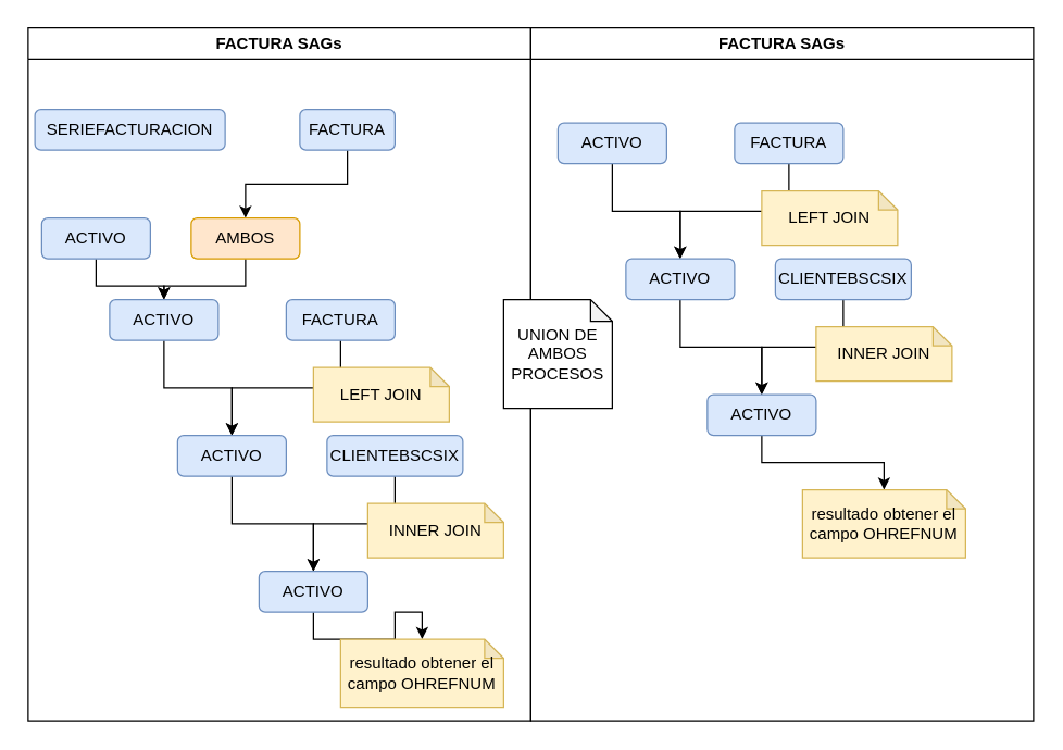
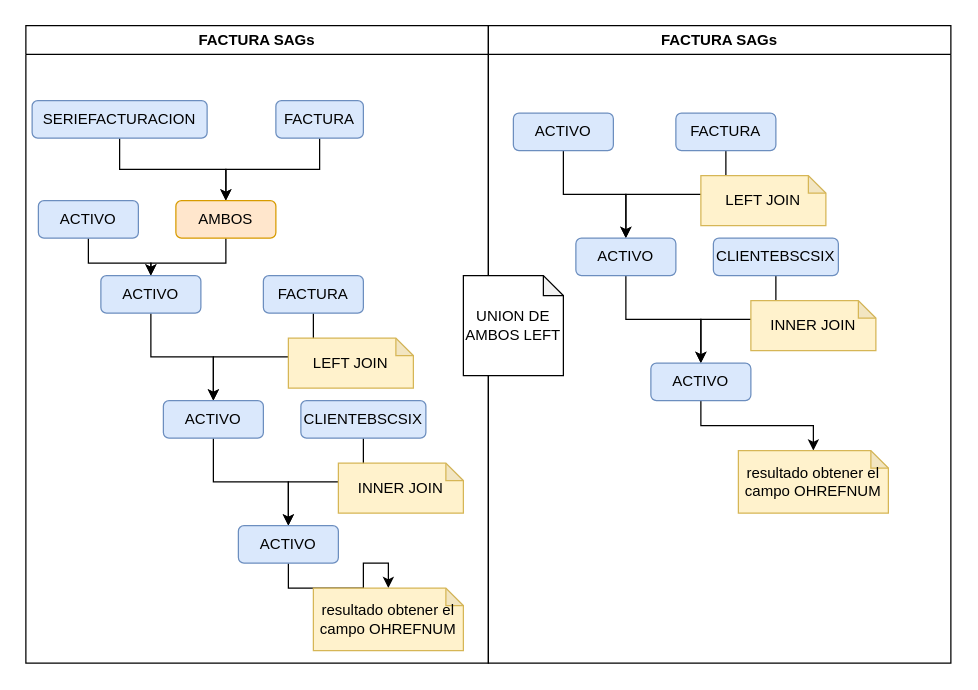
  <mxCell id="0" />
  <mxCell id="1" parent="0" />
  <mxCell id="2" value="FACTURA SAGs" style="swimlane;whiteSpace=wrap;html=1;" vertex="1" parent="1"><mxGeometry x="20" y="20" width="370" height="510" as="geometry" /></mxCell>
+ <mxCell id="3" style="edgeStyle=orthogonalEdgeStyle;rounded=0;orthogonalLoop=1;jettySize=auto;html=1;entryX=0.5;entryY=0;entryDx=0;entryDy=0;" edge="1" parent="2" source="4" target="8"><mxGeometry relative="1" as="geometry" /></mxCell>
  <mxCell id="4" value="&lt;p style=&quot;language:es-PE;margin-top:0pt;margin-bottom:0pt;margin-left:0in;&lt;br/&gt;text-indent:0in;text-align:left&quot;&gt;SERIEFACTURACION&lt;/p&gt;" style="rounded=1;whiteSpace=wrap;html=1;fillColor=#dae8fc;strokeColor=#6c8ebf;" vertex="1" parent="2"><mxGeometry x="5" y="60" width="140" height="30" as="geometry" /></mxCell>
  <mxCell id="5" style="edgeStyle=orthogonalEdgeStyle;rounded=0;orthogonalLoop=1;jettySize=auto;html=1;" edge="1" parent="2" source="6" target="8"><mxGeometry relative="1" as="geometry" /></mxCell>
  <mxCell id="6" value="&lt;p style=&quot;language:es-PE;margin-top:0pt;margin-bottom:0pt;margin-left:0in;&lt;br/&gt;text-indent:0in;text-align:left&quot;&gt;FACTURA&lt;/p&gt;" style="rounded=1;whiteSpace=wrap;html=1;fillColor=#dae8fc;strokeColor=#6c8ebf;" vertex="1" parent="2"><mxGeometry x="200" y="60" width="70" height="30" as="geometry" /></mxCell>
  <mxCell id="7" style="edgeStyle=orthogonalEdgeStyle;rounded=0;orthogonalLoop=1;jettySize=auto;html=1;" edge="1" parent="2" source="8" target="14"><mxGeometry relative="1" as="geometry" /></mxCell>
  <mxCell id="8" value="AMBOS" style="rounded=1;whiteSpace=wrap;html=1;fillColor=#ffe6cc;strokeColor=#d79b00;" vertex="1" parent="2"><mxGeometry x="120" y="140" width="80" height="30" as="geometry" /></mxCell>
  <mxCell id="9" style="edgeStyle=orthogonalEdgeStyle;rounded=0;orthogonalLoop=1;jettySize=auto;html=1;entryX=0.5;entryY=0;entryDx=0;entryDy=0;" edge="1" parent="2" source="10" target="14"><mxGeometry relative="1" as="geometry" /></mxCell>
  <mxCell id="10" value="ACTIVO" style="rounded=1;whiteSpace=wrap;html=1;fillColor=#dae8fc;strokeColor=#6c8ebf;" vertex="1" parent="2"><mxGeometry x="10" y="140" width="80" height="30" as="geometry" /></mxCell>
  <mxCell id="11" style="edgeStyle=orthogonalEdgeStyle;rounded=0;orthogonalLoop=1;jettySize=auto;html=1;entryX=0.5;entryY=0;entryDx=0;entryDy=0;" edge="1" parent="2" source="12" target="16"><mxGeometry relative="1" as="geometry" /></mxCell>
  <mxCell id="12" value="FACTURA" style="rounded=1;whiteSpace=wrap;html=1;fillColor=#dae8fc;strokeColor=#6c8ebf;" vertex="1" parent="2"><mxGeometry x="190" y="200" width="80" height="30" as="geometry" /></mxCell>
  <mxCell id="13" style="edgeStyle=orthogonalEdgeStyle;rounded=0;orthogonalLoop=1;jettySize=auto;html=1;entryX=0.5;entryY=0;entryDx=0;entryDy=0;" edge="1" parent="2" source="14" target="16"><mxGeometry relative="1" as="geometry" /></mxCell>
  <mxCell id="14" value="ACTIVO" style="rounded=1;whiteSpace=wrap;html=1;fillColor=#dae8fc;strokeColor=#6c8ebf;" vertex="1" parent="2"><mxGeometry x="60" y="200" width="80" height="30" as="geometry" /></mxCell>
  <mxCell id="15" style="edgeStyle=orthogonalEdgeStyle;rounded=0;orthogonalLoop=1;jettySize=auto;html=1;entryX=0.5;entryY=0;entryDx=0;entryDy=0;" edge="1" parent="2" source="16" target="21"><mxGeometry relative="1" as="geometry" /></mxCell>
  <mxCell id="16" value="ACTIVO" style="rounded=1;whiteSpace=wrap;html=1;fillColor=#dae8fc;strokeColor=#6c8ebf;" vertex="1" parent="2"><mxGeometry x="110" y="300" width="80" height="30" as="geometry" /></mxCell>
  <mxCell id="17" style="edgeStyle=orthogonalEdgeStyle;rounded=0;orthogonalLoop=1;jettySize=auto;html=1;entryX=0.5;entryY=0;entryDx=0;entryDy=0;" edge="1" parent="2" source="18" target="21"><mxGeometry relative="1" as="geometry" /></mxCell>
  <mxCell id="18" value="CLIENTEBSCSIX" style="rounded=1;whiteSpace=wrap;html=1;fillColor=#dae8fc;strokeColor=#6c8ebf;" vertex="1" parent="2"><mxGeometry x="220" y="300" width="100" height="30" as="geometry" /></mxCell>
  <mxCell id="19" value="LEFT JOIN" style="shape=note;whiteSpace=wrap;html=1;backgroundOutline=1;darkOpacity=0.05;size=14;fillColor=#fff2cc;strokeColor=#d6b656;" vertex="1" parent="2"><mxGeometry x="210" y="250" width="100" height="40" as="geometry" /></mxCell>
  <mxCell id="20" style="edgeStyle=orthogonalEdgeStyle;rounded=0;orthogonalLoop=1;jettySize=auto;html=1;" edge="1" parent="2" source="21" target="23"><mxGeometry relative="1" as="geometry" /></mxCell>
  <mxCell id="21" value="ACTIVO" style="rounded=1;whiteSpace=wrap;html=1;fillColor=#dae8fc;strokeColor=#6c8ebf;" vertex="1" parent="2"><mxGeometry x="170" y="400" width="80" height="30" as="geometry" /></mxCell>
  <mxCell id="22" value="INNER JOIN" style="shape=note;whiteSpace=wrap;html=1;backgroundOutline=1;darkOpacity=0.05;size=14;fillColor=#fff2cc;strokeColor=#d6b656;" vertex="1" parent="2"><mxGeometry x="250" y="350" width="100" height="40" as="geometry" /></mxCell>
  <mxCell id="23" value="resultado obtener el campo&amp;nbsp;OHREFNUM" style="shape=note;whiteSpace=wrap;html=1;backgroundOutline=1;darkOpacity=0.05;size=14;fillColor=#fff2cc;strokeColor=#d6b656;" vertex="1" parent="2"><mxGeometry x="230" y="450" width="120" height="50" as="geometry" /></mxCell>
  <mxCell id="24" value="FACTURA SAGs" style="swimlane;whiteSpace=wrap;html=1;" vertex="1" parent="1"><mxGeometry x="390" y="20" width="370" height="510" as="geometry" /></mxCell>
  <mxCell id="25" style="edgeStyle=orthogonalEdgeStyle;rounded=0;orthogonalLoop=1;jettySize=auto;html=1;entryX=0.5;entryY=0;entryDx=0;entryDy=0;" edge="1" parent="24" source="26" target="30"><mxGeometry relative="1" as="geometry" /></mxCell>
  <mxCell id="26" value="FACTURA" style="rounded=1;whiteSpace=wrap;html=1;fillColor=#dae8fc;strokeColor=#6c8ebf;" vertex="1" parent="24"><mxGeometry x="150" y="70" width="80" height="30" as="geometry" /></mxCell>
  <mxCell id="27" style="edgeStyle=orthogonalEdgeStyle;rounded=0;orthogonalLoop=1;jettySize=auto;html=1;entryX=0.5;entryY=0;entryDx=0;entryDy=0;" edge="1" parent="24" source="28" target="30"><mxGeometry relative="1" as="geometry" /></mxCell>
  <mxCell id="28" value="ACTIVO" style="rounded=1;whiteSpace=wrap;html=1;fillColor=#dae8fc;strokeColor=#6c8ebf;" vertex="1" parent="24"><mxGeometry x="20" y="70" width="80" height="30" as="geometry" /></mxCell>
  <mxCell id="29" style="edgeStyle=orthogonalEdgeStyle;rounded=0;orthogonalLoop=1;jettySize=auto;html=1;entryX=0.5;entryY=0;entryDx=0;entryDy=0;" edge="1" parent="24" source="30" target="35"><mxGeometry relative="1" as="geometry" /></mxCell>
  <mxCell id="30" value="ACTIVO" style="rounded=1;whiteSpace=wrap;html=1;fillColor=#dae8fc;strokeColor=#6c8ebf;" vertex="1" parent="24"><mxGeometry x="70" y="170" width="80" height="30" as="geometry" /></mxCell>
  <mxCell id="31" style="edgeStyle=orthogonalEdgeStyle;rounded=0;orthogonalLoop=1;jettySize=auto;html=1;entryX=0.5;entryY=0;entryDx=0;entryDy=0;" edge="1" parent="24" source="32" target="35"><mxGeometry relative="1" as="geometry" /></mxCell>
  <mxCell id="32" value="CLIENTEBSCSIX" style="rounded=1;whiteSpace=wrap;html=1;fillColor=#dae8fc;strokeColor=#6c8ebf;" vertex="1" parent="24"><mxGeometry x="180" y="170" width="100" height="30" as="geometry" /></mxCell>
  <mxCell id="33" value="LEFT JOIN" style="shape=note;whiteSpace=wrap;html=1;backgroundOutline=1;darkOpacity=0.05;size=14;fillColor=#fff2cc;strokeColor=#d6b656;" vertex="1" parent="24"><mxGeometry x="170" y="120" width="100" height="40" as="geometry" /></mxCell>
  <mxCell id="34" style="edgeStyle=orthogonalEdgeStyle;rounded=0;orthogonalLoop=1;jettySize=auto;html=1;" edge="1" parent="24" source="35" target="37"><mxGeometry relative="1" as="geometry" /></mxCell>
  <mxCell id="35" value="ACTIVO" style="rounded=1;whiteSpace=wrap;html=1;fillColor=#dae8fc;strokeColor=#6c8ebf;" vertex="1" parent="24"><mxGeometry x="130" y="270" width="80" height="30" as="geometry" /></mxCell>
  <mxCell id="36" value="INNER JOIN" style="shape=note;whiteSpace=wrap;html=1;backgroundOutline=1;darkOpacity=0.05;size=14;fillColor=#fff2cc;strokeColor=#d6b656;" vertex="1" parent="24"><mxGeometry x="210" y="220" width="100" height="40" as="geometry" /></mxCell>
  <mxCell id="37" value="resultado obtener el campo&amp;nbsp;OHREFNUM" style="shape=note;whiteSpace=wrap;html=1;backgroundOutline=1;darkOpacity=0.05;size=14;fillColor=#fff2cc;strokeColor=#d6b656;" vertex="1" parent="24"><mxGeometry x="200" y="340" width="120" height="50" as="geometry" /></mxCell>
- <mxCell id="38" value="UNION DE AMBOS PROCESOS" style="shape=note;whiteSpace=wrap;html=1;backgroundOutline=1;darkOpacity=0.05;size=16;" vertex="1" parent="24"><mxGeometry x="-20" y="200" width="80" height="80" as="geometry" /></mxCell>
+ <mxCell id="38" value="UNION DE AMBOS LEFT" style="shape=note;whiteSpace=wrap;html=1;backgroundOutline=1;darkOpacity=0.05;size=16;" vertex="1" parent="24"><mxGeometry x="-20" y="200" width="80" height="80" as="geometry" /></mxCell>
